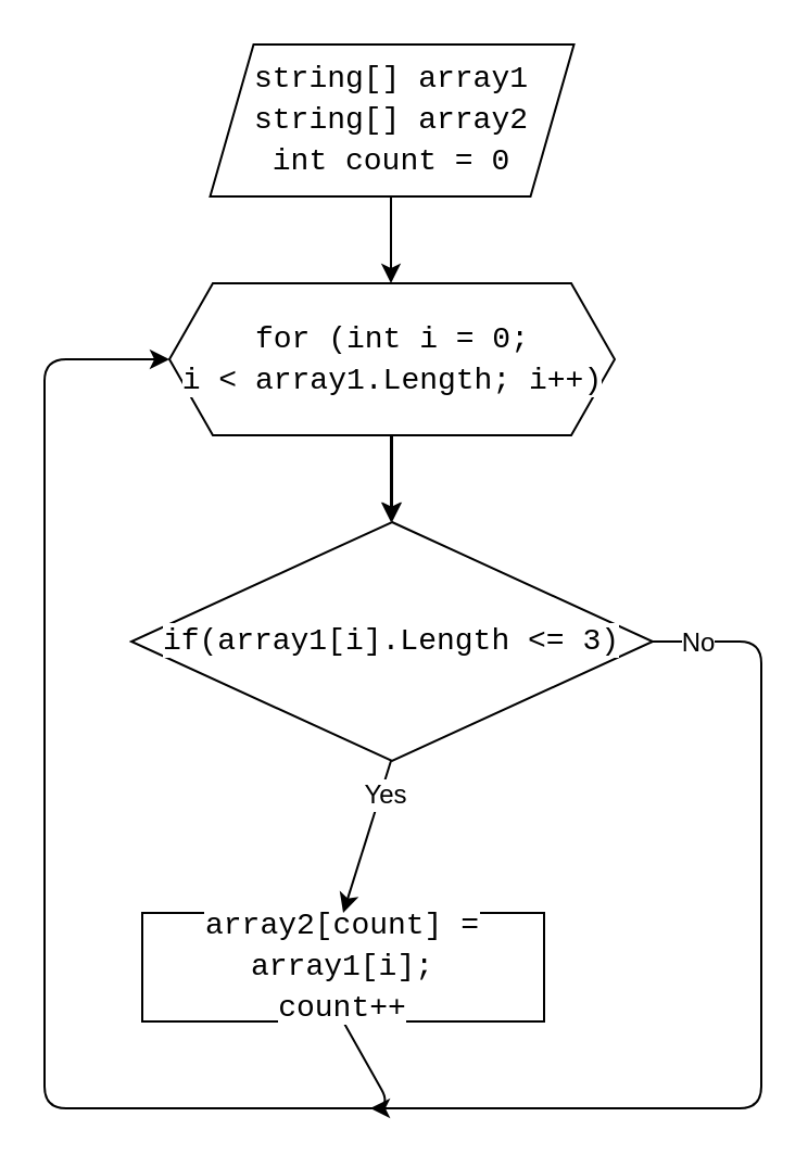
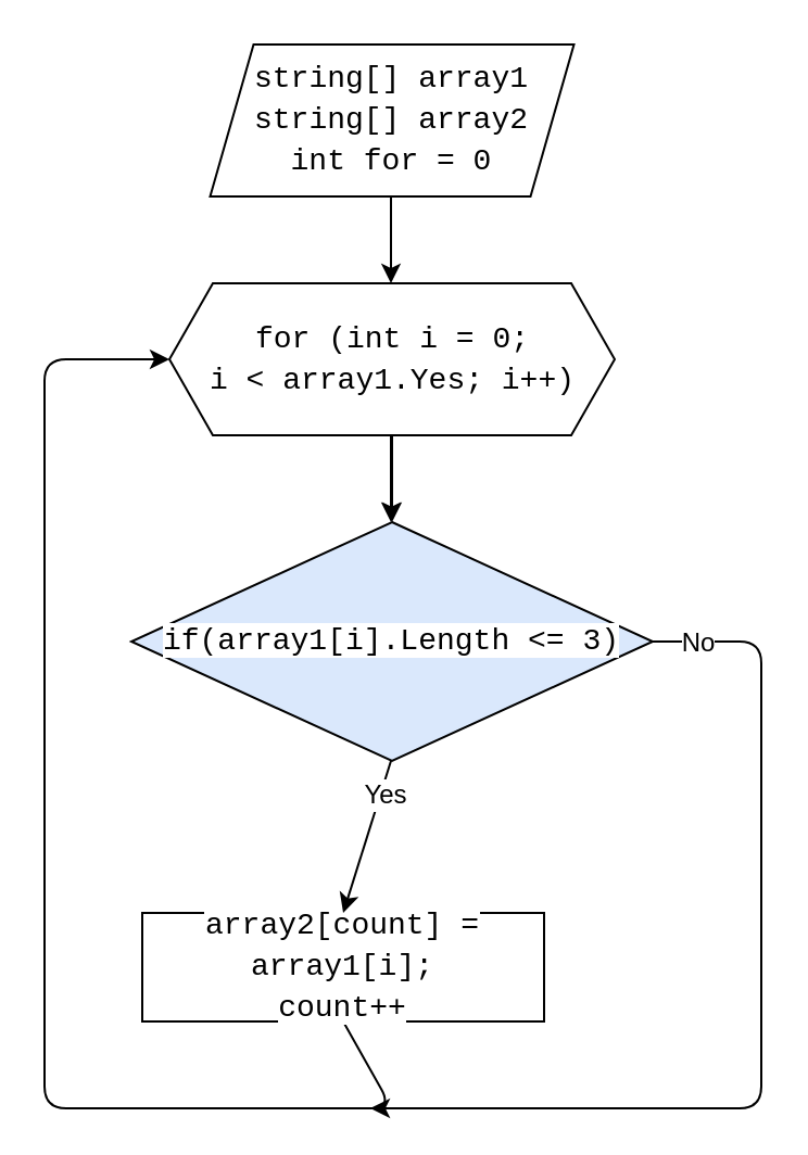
  <mxCell id="0" />
  <mxCell id="1" parent="0" />
- <mxCell id="2" value="&lt;div style=&quot;font-family: &amp;#34;consolas&amp;#34; , &amp;#34;courier new&amp;#34; , monospace ; font-size: 14px ; line-height: 19px&quot;&gt;&lt;font color=&quot;#000000&quot;&gt;string[] array1&lt;/font&gt;&lt;/div&gt;&lt;div style=&quot;font-family: &amp;#34;consolas&amp;#34; , &amp;#34;courier new&amp;#34; , monospace ; font-size: 14px ; line-height: 19px&quot;&gt;&lt;div style=&quot;font-family: &amp;#34;consolas&amp;#34; , &amp;#34;courier new&amp;#34; , monospace ; line-height: 19px&quot;&gt;&lt;font color=&quot;#000000&quot;&gt;string[] array2&lt;/font&gt;&lt;/div&gt;&lt;div style=&quot;font-family: &amp;#34;consolas&amp;#34; , &amp;#34;courier new&amp;#34; , monospace ; line-height: 19px&quot;&gt;&lt;div style=&quot;line-height: 19px&quot;&gt;&lt;font color=&quot;#000000&quot;&gt;int count = 0&lt;/font&gt;&lt;/div&gt;&lt;/div&gt;&lt;/div&gt;" style="shape=parallelogram;perimeter=parallelogramPerimeter;whiteSpace=wrap;html=1;fixedSize=1;fillColor=#FFFFFF;strokeColor=#000000;rounded=0;" vertex="1" parent="1"><mxGeometry x="96.25" y="20" width="167.5" height="70" as="geometry" /></mxCell>
+ <mxCell id="2" value="&lt;div style=&quot;font-family: &amp;#34;consolas&amp;#34; , &amp;#34;courier new&amp;#34; , monospace ; font-size: 14px ; line-height: 19px&quot;&gt;&lt;font color=&quot;#000000&quot;&gt;string[] array1&lt;/font&gt;&lt;/div&gt;&lt;div style=&quot;font-family: &amp;#34;consolas&amp;#34; , &amp;#34;courier new&amp;#34; , monospace ; font-size: 14px ; line-height: 19px&quot;&gt;&lt;div style=&quot;font-family: &amp;#34;consolas&amp;#34; , &amp;#34;courier new&amp;#34; , monospace ; line-height: 19px&quot;&gt;&lt;font color=&quot;#000000&quot;&gt;string[] array2&lt;/font&gt;&lt;/div&gt;&lt;div style=&quot;font-family: &amp;#34;consolas&amp;#34; , &amp;#34;courier new&amp;#34; , monospace ; line-height: 19px&quot;&gt;&lt;div style=&quot;line-height: 19px&quot;&gt;&lt;font color=&quot;#000000&quot;&gt;int for = 0&lt;/font&gt;&lt;/div&gt;&lt;/div&gt;&lt;/div&gt;" style="shape=parallelogram;perimeter=parallelogramPerimeter;whiteSpace=wrap;html=1;fixedSize=1;fillColor=#FFFFFF;strokeColor=#000000;rounded=0;" vertex="1" parent="1"><mxGeometry x="96.25" y="20" width="167.5" height="70" as="geometry" /></mxCell>
  <mxCell id="3" value="" style="edgeStyle=none;shape=connector;rounded=1;html=1;labelBackgroundColor=default;fontFamily=Helvetica;fontSize=12;fontColor=#000000;endArrow=classic;strokeColor=#000000;" edge="1" parent="1" source="4" target="7"><mxGeometry relative="1" as="geometry" /></mxCell>
- <mxCell id="4" value="&lt;div style=&quot;font-family: &amp;#34;consolas&amp;#34; , &amp;#34;courier new&amp;#34; , monospace ; font-size: 14px ; line-height: 19px&quot;&gt;&lt;font color=&quot;#000000&quot; style=&quot;background-color: rgb(255 , 255 , 255)&quot;&gt;for (int i = 0;&lt;/font&gt;&lt;/div&gt;&lt;div style=&quot;font-family: &amp;#34;consolas&amp;#34; , &amp;#34;courier new&amp;#34; , monospace ; font-size: 14px ; line-height: 19px&quot;&gt;&lt;font color=&quot;#000000&quot; style=&quot;background-color: rgb(255 , 255 , 255)&quot;&gt;i &amp;lt; array1.Length; i++)&lt;/font&gt;&lt;/div&gt;" style="shape=hexagon;perimeter=hexagonPerimeter2;whiteSpace=wrap;html=1;fixedSize=1;fillColor=#FFFFFF;strokeColor=#000000;rounded=0;" vertex="1" parent="1"><mxGeometry x="77.5" y="130" width="205" height="70" as="geometry" /></mxCell>
+ <mxCell id="4" value="&lt;div style=&quot;font-family: &amp;#34;consolas&amp;#34; , &amp;#34;courier new&amp;#34; , monospace ; font-size: 14px ; line-height: 19px&quot;&gt;&lt;font color=&quot;#000000&quot; style=&quot;background-color: rgb(255 , 255 , 255)&quot;&gt;for (int i = 0;&lt;/font&gt;&lt;/div&gt;&lt;div style=&quot;font-family: &amp;#34;consolas&amp;#34; , &amp;#34;courier new&amp;#34; , monospace ; font-size: 14px ; line-height: 19px&quot;&gt;&lt;font color=&quot;#000000&quot; style=&quot;background-color: rgb(255 , 255 , 255)&quot;&gt;i &amp;lt; array1.Yes; i++)&lt;/font&gt;&lt;/div&gt;" style="shape=hexagon;perimeter=hexagonPerimeter2;whiteSpace=wrap;html=1;fixedSize=1;fillColor=#FFFFFF;strokeColor=#000000;rounded=0;" vertex="1" parent="1"><mxGeometry x="77.5" y="130" width="205" height="70" as="geometry" /></mxCell>
  <mxCell id="5" value="" style="edgeStyle=none;shape=connector;rounded=1;html=1;labelBackgroundColor=default;fontFamily=Helvetica;fontSize=12;fontColor=#000000;endArrow=classic;strokeColor=#000000;" edge="1" parent="1" source="7"><mxGeometry relative="1" as="geometry"><mxPoint x="170" y="510" as="targetPoint" /><Array as="points"><mxPoint x="350" y="295" /><mxPoint x="350" y="510" /></Array></mxGeometry></mxCell>
  <mxCell id="6" value="No" style="edgeLabel;html=1;align=center;verticalAlign=middle;resizable=0;points=[];fontSize=12;fontFamily=Helvetica;fontColor=#000000;labelBackgroundColor=#FFFFFF;" vertex="1" connectable="0" parent="5"><mxGeometry x="-0.829" y="-1" relative="1" as="geometry"><mxPoint x="-18" y="-1" as="offset" /></mxGeometry></mxCell>
- <mxCell id="7" value="&lt;div style=&quot;font-family: &amp;#34;consolas&amp;#34; , &amp;#34;courier new&amp;#34; , monospace ; font-size: 14px ; line-height: 19px&quot;&gt;&lt;div style=&quot;font-family: &amp;#34;consolas&amp;#34; , &amp;#34;courier new&amp;#34; , monospace ; line-height: 19px&quot;&gt;&lt;font color=&quot;#000000&quot; style=&quot;background-color: rgb(255 , 255 , 255)&quot;&gt;if(array1[i].Length &amp;lt;= 3)&lt;/font&gt;&lt;/div&gt;&lt;/div&gt;" style="rhombus;whiteSpace=wrap;html=1;fillColor=#FFFFFF;strokeColor=#000000;rounded=0;" vertex="1" parent="1"><mxGeometry x="60" y="240" width="240" height="110" as="geometry" /></mxCell>
+ <mxCell id="7" value="&lt;div style=&quot;font-family: &amp;#34;consolas&amp;#34; , &amp;#34;courier new&amp;#34; , monospace ; font-size: 14px ; line-height: 19px&quot;&gt;&lt;div style=&quot;font-family: &amp;#34;consolas&amp;#34; , &amp;#34;courier new&amp;#34; , monospace ; line-height: 19px&quot;&gt;&lt;font color=&quot;#000000&quot; style=&quot;background-color: rgb(255 , 255 , 255)&quot;&gt;if(array1[i].Length &amp;lt;= 3)&lt;/font&gt;&lt;/div&gt;&lt;/div&gt;" style="rhombus;whiteSpace=wrap;html=1;fillColor=#dae8fc;strokeColor=#000000;rounded=0;" vertex="1" parent="1"><mxGeometry x="60" y="240" width="240" height="110" as="geometry" /></mxCell>
  <mxCell id="8" style="edgeStyle=none;shape=connector;rounded=1;html=1;labelBackgroundColor=default;fontFamily=Helvetica;fontSize=12;fontColor=#000000;endArrow=classic;strokeColor=#000000;exitX=0.5;exitY=1;exitDx=0;exitDy=0;entryX=0;entryY=0.5;entryDx=0;entryDy=0;" edge="1" parent="1" source="9" target="4"><mxGeometry relative="1" as="geometry"><mxPoint x="20" y="300" as="targetPoint" /><mxPoint x="30" y="270" as="sourcePoint" /><Array as="points"><mxPoint x="180" y="510" /><mxPoint x="20" y="510" /><mxPoint x="20" y="165" /></Array></mxGeometry></mxCell>
  <mxCell id="9" value="&lt;div style=&quot;font-family: &amp;#34;consolas&amp;#34; , &amp;#34;courier new&amp;#34; , monospace ; font-size: 14px ; line-height: 19px&quot;&gt;&lt;div&gt;&lt;font style=&quot;background-color: rgb(255 , 255 , 255)&quot; color=&quot;#000000&quot;&gt;array2[count] = array1[i];&lt;/font&gt;&lt;/div&gt;&lt;div&gt;&lt;font style=&quot;background-color: rgb(255 , 255 , 255)&quot; color=&quot;#000000&quot;&gt;count++&lt;/font&gt;&lt;/div&gt;&lt;/div&gt;" style="rounded=0;whiteSpace=wrap;html=1;fillColor=#FFFFFF;strokeColor=#000000;" vertex="1" parent="1"><mxGeometry x="65" y="420" width="185" height="50" as="geometry" /></mxCell>
  <mxCell id="10" value="" style="edgeStyle=none;html=1;fontFamily=Helvetica;fontSize=12;fontColor=#000000;strokeColor=#000000;entryX=0.5;entryY=0;entryDx=0;entryDy=0;" edge="1" parent="1"><mxGeometry relative="1" as="geometry"><mxPoint x="179.5" y="90" as="sourcePoint" /><mxPoint x="179.5" y="130" as="targetPoint" /></mxGeometry></mxCell>
  <mxCell id="11" value="" style="edgeStyle=none;html=1;fontFamily=Helvetica;fontSize=12;fontColor=#000000;strokeColor=#000000;entryX=0.5;entryY=0;entryDx=0;entryDy=0;" edge="1" parent="1"><mxGeometry relative="1" as="geometry"><mxPoint x="179.5" y="200" as="sourcePoint" /><mxPoint x="179.5" y="240" as="targetPoint" /></mxGeometry></mxCell>
  <mxCell id="12" value="" style="edgeStyle=none;html=1;fontFamily=Helvetica;fontSize=12;fontColor=#000000;strokeColor=#000000;entryX=0.5;entryY=0;entryDx=0;entryDy=0;" edge="1" parent="1" target="9"><mxGeometry relative="1" as="geometry"><mxPoint x="179.5" y="350" as="sourcePoint" /><mxPoint x="179.5" y="390" as="targetPoint" /></mxGeometry></mxCell>
  <mxCell id="13" value="Yes" style="edgeLabel;html=1;align=center;verticalAlign=middle;resizable=0;points=[];fontSize=12;fontFamily=Helvetica;fontColor=#000000;labelBackgroundColor=#FFFFFF;" vertex="1" connectable="0" parent="12"><mxGeometry x="-0.571" y="2" relative="1" as="geometry"><mxPoint as="offset" /></mxGeometry></mxCell>
